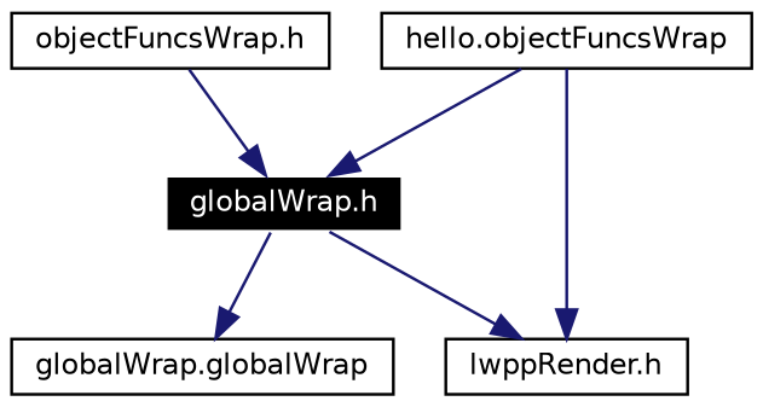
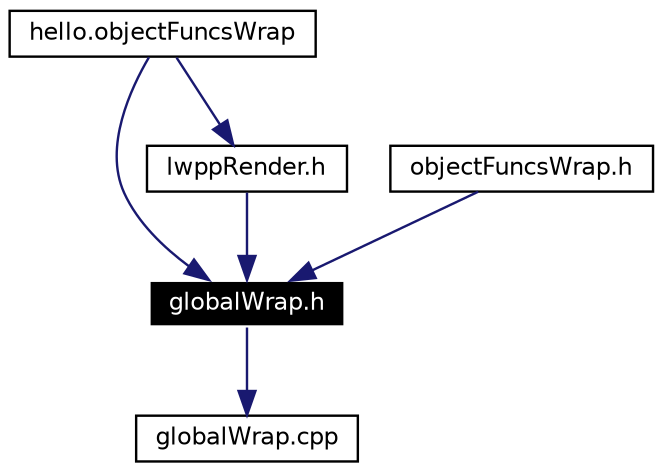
  digraph {
    node [color=black fontname=Helvetica fontsize=10 shape=record]
    edge [color=midnightblue fontname=Helvetica fontsize=10 labelfontname=Helvetica labelfontsize=10 style=solid]
    n1 [color=white fillcolor=black fontcolor=white height=0.2 label="globalWrap.h" style=filled width=0.4]
-   n2 [height=0.2 label="globalWrap.globalWrap" width=0.4]
+   n2 [height=0.2 label="globalWrap.cpp" width=0.4]
    n3 [height=0.2 label="hello.objectFuncsWrap" width=0.4]
    n4 [height=0.2 label="lwppRender.h" width=0.4]
    n5 [height=0.2 label="objectFuncsWrap.h" width=0.4]
    n1 -> n2
    n3 -> n1
    n3 -> n4
-   n1 -> n4
+   n4 -> n1
    n5 -> n1
  }
